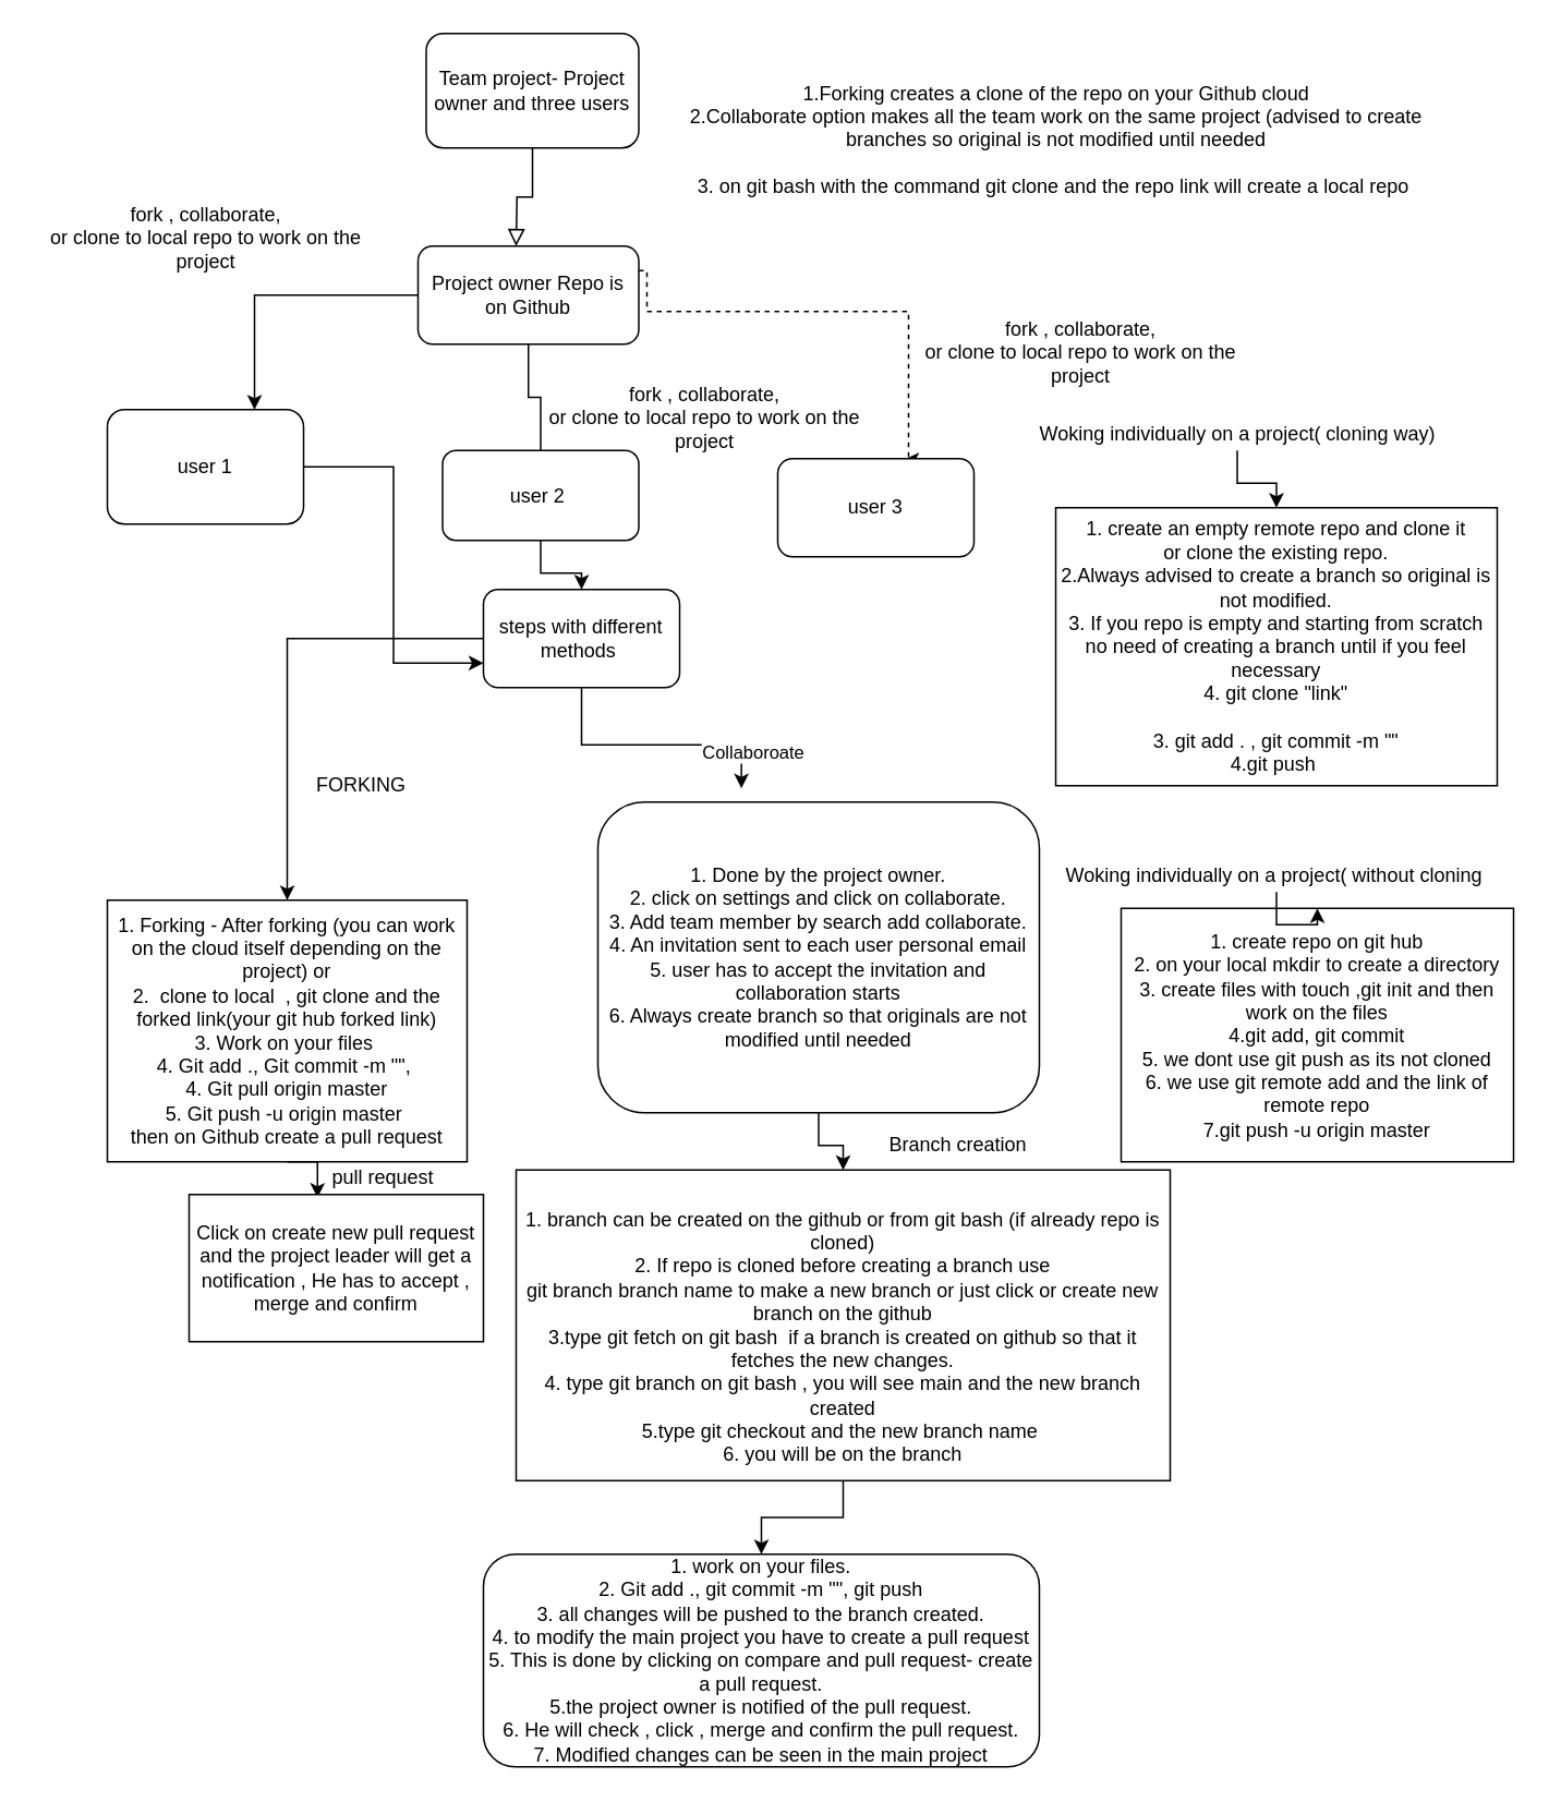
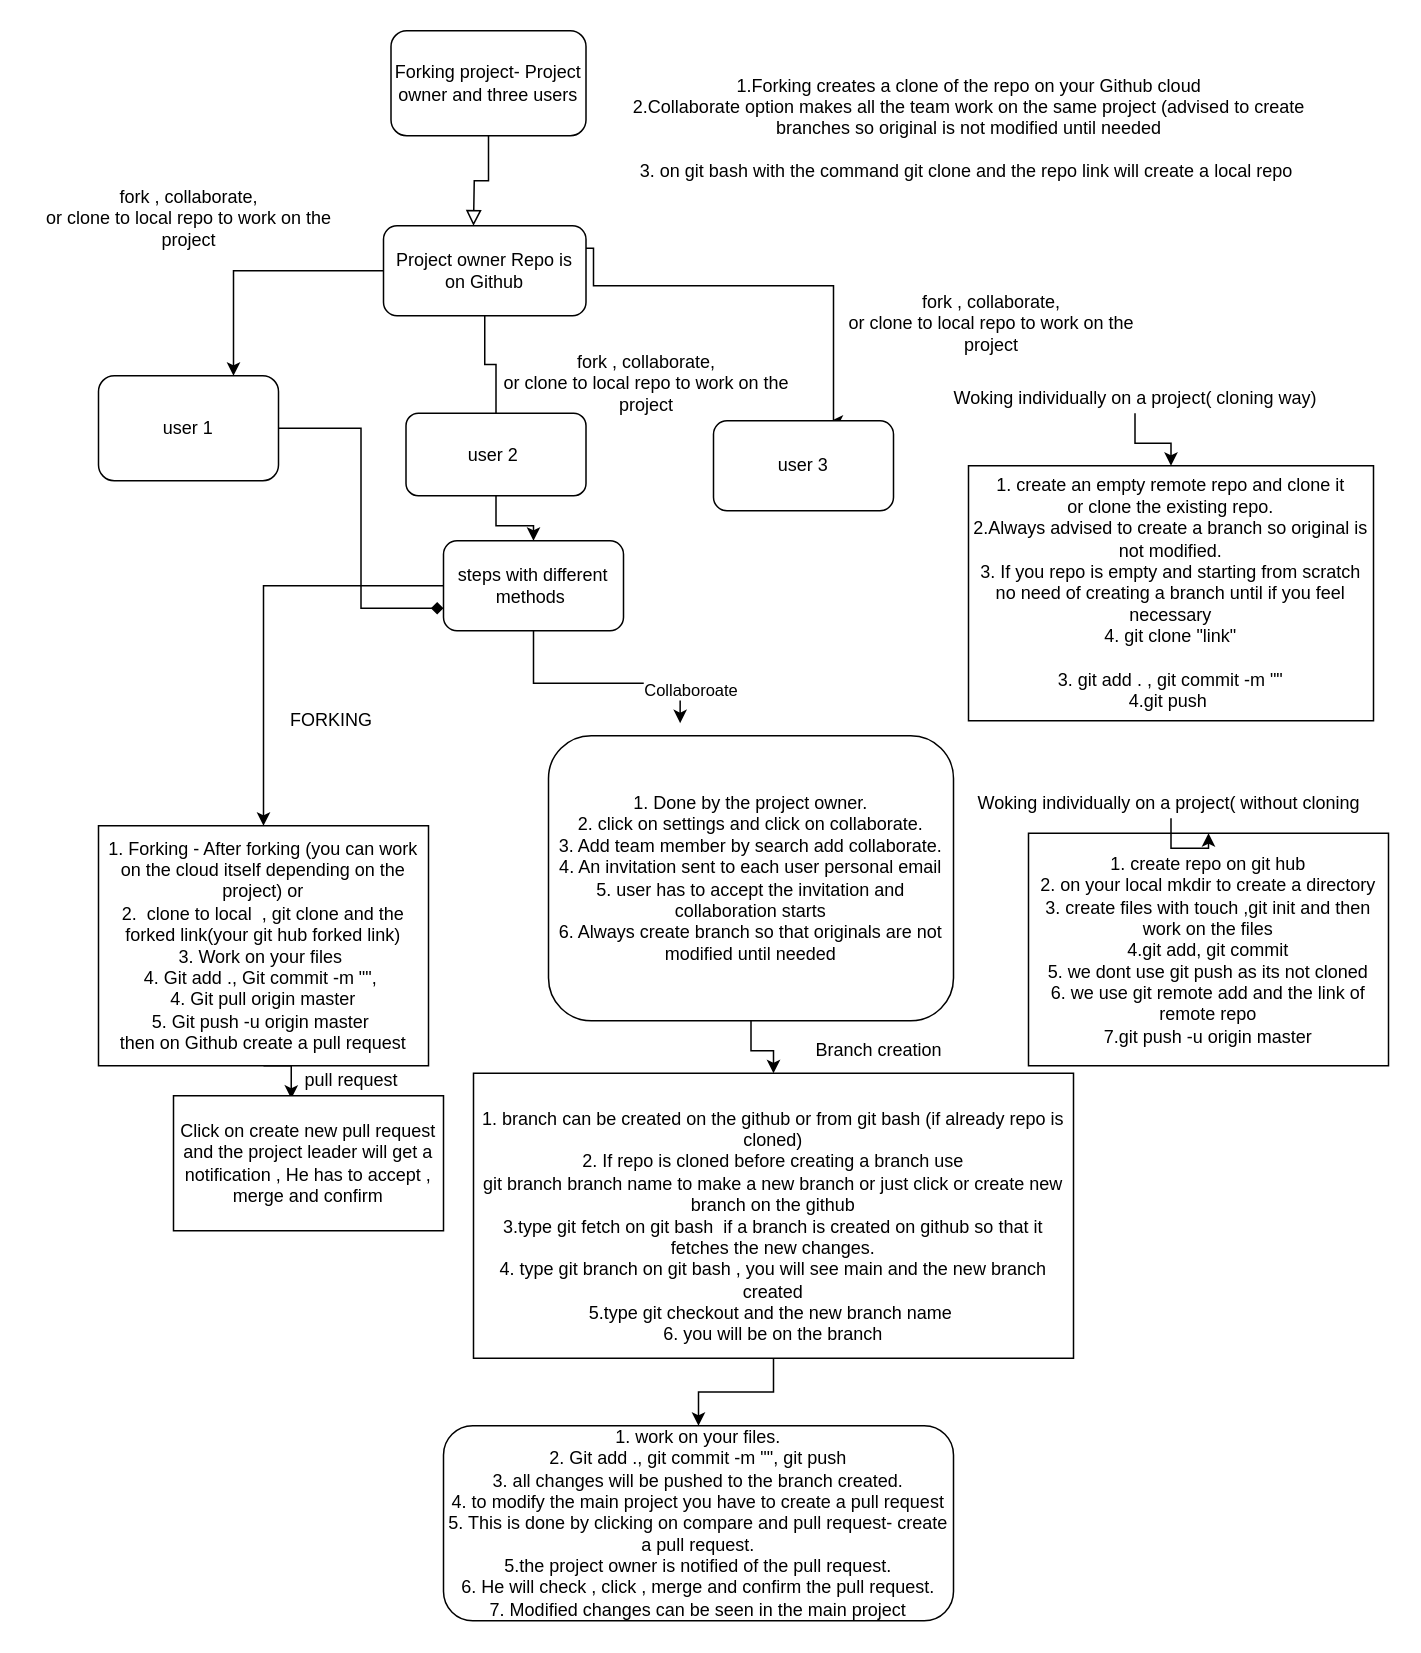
  <mxCell id="0" />
  <mxCell id="1" parent="0" />
  <mxCell id="2" value="" style="rounded=0;html=1;jettySize=auto;orthogonalLoop=1;fontSize=11;endArrow=block;endFill=0;endSize=8;strokeWidth=1;shadow=0;labelBackgroundColor=none;edgeStyle=orthogonalEdgeStyle;" parent="1" source="3" edge="1"><mxGeometry relative="1" as="geometry"><mxPoint x="315" y="150" as="targetPoint" /></mxGeometry></mxCell>
- <mxCell id="3" value="Team project- Project owner and three users" style="rounded=1;whiteSpace=wrap;html=1;fontSize=12;glass=0;strokeWidth=1;shadow=0;" parent="1" vertex="1"><mxGeometry x="260" y="20" width="130" height="70" as="geometry" /></mxCell>
- <mxCell id="4" style="edgeStyle=orthogonalEdgeStyle;rounded=0;orthogonalLoop=1;jettySize=auto;html=1;exitX=1;exitY=0.25;exitDx=0;exitDy=0;entryX=0.644;entryY=0.011;entryDx=0;entryDy=0;entryPerimeter=0;dashed=1;" parent="1" source="7" target="8" edge="1"><mxGeometry relative="1" as="geometry"><Array as="points"><mxPoint x="395" y="190" /><mxPoint x="555" y="190" /><mxPoint x="555" y="281" /></Array></mxGeometry></mxCell>
+ <mxCell id="3" value="Forking project- Project owner and three users" style="rounded=1;whiteSpace=wrap;html=1;fontSize=12;glass=0;strokeWidth=1;shadow=0;" parent="1" vertex="1"><mxGeometry x="260" y="20" width="130" height="70" as="geometry" /></mxCell>
+ <mxCell id="4" style="edgeStyle=orthogonalEdgeStyle;rounded=0;orthogonalLoop=1;jettySize=auto;html=1;exitX=1;exitY=0.25;exitDx=0;exitDy=0;entryX=0.644;entryY=0.011;entryDx=0;entryDy=0;entryPerimeter=0;" parent="1" source="7" target="8" edge="1"><mxGeometry relative="1" as="geometry"><Array as="points"><mxPoint x="395" y="190" /><mxPoint x="555" y="190" /><mxPoint x="555" y="281" /></Array></mxGeometry></mxCell>
  <mxCell id="5" style="edgeStyle=orthogonalEdgeStyle;rounded=0;orthogonalLoop=1;jettySize=auto;html=1;entryX=0.5;entryY=0;entryDx=0;entryDy=0;endArrow=none;" parent="1" source="7" target="10" edge="1"><mxGeometry relative="1" as="geometry" /></mxCell>
  <mxCell id="6" style="edgeStyle=orthogonalEdgeStyle;rounded=0;orthogonalLoop=1;jettySize=auto;html=1;entryX=0.75;entryY=0;entryDx=0;entryDy=0;" parent="1" source="7" target="12" edge="1"><mxGeometry relative="1" as="geometry"><mxPoint x="155" y="330" as="targetPoint" /></mxGeometry></mxCell>
  <mxCell id="7" value="Project owner Repo is on Github" style="rounded=1;whiteSpace=wrap;html=1;" parent="1" vertex="1"><mxGeometry x="255" y="150" width="135" height="60" as="geometry" /></mxCell>
  <mxCell id="8" value="user 3" style="rounded=1;whiteSpace=wrap;html=1;" parent="1" vertex="1"><mxGeometry x="475" y="280" width="120" height="60" as="geometry" /></mxCell>
  <mxCell id="9" value="" style="edgeStyle=orthogonalEdgeStyle;rounded=0;orthogonalLoop=1;jettySize=auto;html=1;" parent="1" source="10" target="23" edge="1"><mxGeometry relative="1" as="geometry" /></mxCell>
  <mxCell id="10" value="user 2&amp;nbsp;" style="rounded=1;whiteSpace=wrap;html=1;" parent="1" vertex="1"><mxGeometry x="270" y="275" width="120" height="55" as="geometry" /></mxCell>
- <mxCell id="11" style="edgeStyle=orthogonalEdgeStyle;rounded=0;orthogonalLoop=1;jettySize=auto;html=1;entryX=0;entryY=0.75;entryDx=0;entryDy=0;" parent="1" source="12" target="23" edge="1"><mxGeometry relative="1" as="geometry" /></mxCell>
+ <mxCell id="11" style="edgeStyle=orthogonalEdgeStyle;rounded=0;orthogonalLoop=1;jettySize=auto;html=1;entryX=0;entryY=0.75;entryDx=0;entryDy=0;endArrow=diamond;" parent="1" source="12" target="23" edge="1"><mxGeometry relative="1" as="geometry" /></mxCell>
  <mxCell id="12" value="user 1" style="rounded=1;whiteSpace=wrap;html=1;" parent="1" vertex="1"><mxGeometry x="65" y="250" width="120" height="70" as="geometry" /></mxCell>
  <mxCell id="13" value="1.Forking creates a clone of the repo on your Github cloud&lt;br&gt;2.Collaborate option makes all the team work on the same project (advised to create &lt;br&gt;branches so original is not modified until needed&lt;br&gt;&lt;br&gt;3. on git bash with the command git clone and the repo link will create a local repo&amp;nbsp;" style="text;html=1;align=center;verticalAlign=middle;resizable=0;points=[];autosize=1;strokeColor=none;fillColor=none;" parent="1" vertex="1"><mxGeometry x="415" y="45" width="460" height="80" as="geometry" /></mxCell>
  <mxCell id="14" value="fork , collaborate, &lt;br&gt;or clone to local repo to work on the&lt;br&gt;project" style="text;html=1;align=center;verticalAlign=middle;resizable=0;points=[];autosize=1;strokeColor=none;fillColor=none;" parent="1" vertex="1"><mxGeometry x="20" y="120" width="210" height="50" as="geometry" /></mxCell>
  <mxCell id="15" value="fork , collaborate, &lt;br&gt;or clone to local repo to work on the&lt;br&gt;project" style="text;html=1;align=center;verticalAlign=middle;resizable=0;points=[];autosize=1;strokeColor=none;fillColor=none;" parent="1" vertex="1"><mxGeometry x="555" y="190" width="210" height="50" as="geometry" /></mxCell>
  <mxCell id="16" value="fork , collaborate, &lt;br&gt;or clone to local repo to work on the&lt;br&gt;project" style="text;html=1;align=center;verticalAlign=middle;resizable=0;points=[];autosize=1;strokeColor=none;fillColor=none;" parent="1" vertex="1"><mxGeometry x="325" y="230" width="210" height="50" as="geometry" /></mxCell>
  <mxCell id="17" style="edgeStyle=orthogonalEdgeStyle;rounded=0;orthogonalLoop=1;jettySize=auto;html=1;exitX=0.5;exitY=1;exitDx=0;exitDy=0;entryX=0.436;entryY=0.022;entryDx=0;entryDy=0;entryPerimeter=0;" parent="1" source="18" target="19" edge="1"><mxGeometry relative="1" as="geometry" /></mxCell>
  <mxCell id="18" value="1. Forking - After forking (you can work on the cloud itself depending on the project) or&lt;br&gt;2.&amp;nbsp; clone to local&amp;nbsp; , git clone and the forked link(your git hub forked link)&lt;br&gt;3. Work on your files&amp;nbsp;&lt;br&gt;4. Git add ., Git commit -m &quot;&quot;,&amp;nbsp;&lt;br&gt;4. Git pull origin master&lt;br&gt;5. Git push -u origin master&amp;nbsp;&lt;br&gt;then on Github create a pull request" style="rounded=0;whiteSpace=wrap;html=1;" parent="1" vertex="1"><mxGeometry x="65" y="550" width="220" height="160" as="geometry" /></mxCell>
  <mxCell id="19" value="Click on create new pull request and the project leader will get a notification , He has to accept , merge and confirm" style="rounded=0;whiteSpace=wrap;html=1;" parent="1" vertex="1"><mxGeometry x="115" y="730" width="180" height="90" as="geometry" /></mxCell>
  <mxCell id="20" value="" style="edgeStyle=orthogonalEdgeStyle;rounded=0;orthogonalLoop=1;jettySize=auto;html=1;" parent="1" source="23" target="18" edge="1"><mxGeometry relative="1" as="geometry" /></mxCell>
  <mxCell id="21" style="edgeStyle=orthogonalEdgeStyle;rounded=0;orthogonalLoop=1;jettySize=auto;html=1;entryX=0.325;entryY=-0.044;entryDx=0;entryDy=0;entryPerimeter=0;" parent="1" source="23" target="25" edge="1"><mxGeometry relative="1" as="geometry" /></mxCell>
  <mxCell id="22" value="Collaboroate" style="edgeLabel;html=1;align=center;verticalAlign=middle;resizable=0;points=[];" parent="21" vertex="1" connectable="0"><mxGeometry x="0.249" y="7" relative="1" as="geometry"><mxPoint x="39" y="11" as="offset" /></mxGeometry></mxCell>
  <mxCell id="23" value="steps with different methods&amp;nbsp;" style="rounded=1;whiteSpace=wrap;html=1;" parent="1" vertex="1"><mxGeometry x="295" y="360" width="120" height="60" as="geometry" /></mxCell>
  <mxCell id="24" value="" style="edgeStyle=orthogonalEdgeStyle;rounded=0;orthogonalLoop=1;jettySize=auto;html=1;" edge="1" parent="1" source="25" target="28"><mxGeometry relative="1" as="geometry" /></mxCell>
  <mxCell id="25" value="1. Done by the project owner.&lt;br&gt;2. click on settings and click on collaborate.&lt;br&gt;3. Add team member by search add collaborate.&lt;br&gt;4. An invitation sent to each user personal email&lt;br&gt;5. user has to accept the invitation and collaboration starts&lt;br&gt;6. Always create branch so that originals are not modified until needed&lt;br&gt;" style="rounded=1;whiteSpace=wrap;html=1;" parent="1" vertex="1"><mxGeometry x="365" y="490" width="270" height="190" as="geometry" /></mxCell>
  <mxCell id="26" value="FORKING" style="text;html=1;align=center;verticalAlign=middle;resizable=0;points=[];autosize=1;strokeColor=none;fillColor=none;" parent="1" vertex="1"><mxGeometry x="185" y="470" width="70" height="20" as="geometry" /></mxCell>
  <mxCell id="27" value="" style="edgeStyle=orthogonalEdgeStyle;rounded=0;orthogonalLoop=1;jettySize=auto;html=1;" edge="1" parent="1" source="28" target="29"><mxGeometry relative="1" as="geometry" /></mxCell>
  <mxCell id="28" value="&lt;br&gt;1. branch can be created on the github or from git bash (if already repo is cloned)&lt;br&gt;2. If repo is cloned before creating a branch use&lt;br&gt;git branch branch name to make a new branch or just click or create new branch on the github&lt;br&gt;3.type git fetch on git bash&amp;nbsp; if a branch is created on github so that it fetches the new changes.&lt;br&gt;4. type git branch on git bash , you will see main and the new branch created&lt;br&gt;5.type git checkout and the new branch name&amp;nbsp;&lt;br&gt;6. you will be on the branch" style="rounded=0;whiteSpace=wrap;html=1;" vertex="1" parent="1"><mxGeometry x="315" y="715" width="400" height="190" as="geometry" /></mxCell>
  <mxCell id="29" value="1. work on your files.&lt;br&gt;2. Git add ., git commit -m &quot;&quot;, git push&lt;br&gt;3. all changes will be pushed to the branch created.&lt;br&gt;4. to modify the main project you have to create a pull request&lt;br&gt;5. This is done by clicking on compare and pull request- create a pull request.&lt;br&gt;5.the project owner is notified of the pull request.&lt;br&gt;6. He will check , click , merge and confirm the pull request.&lt;br&gt;7. Modified changes can be seen in the main project" style="rounded=1;whiteSpace=wrap;html=1;" vertex="1" parent="1"><mxGeometry x="295" y="950" width="340" height="130" as="geometry" /></mxCell>
  <mxCell id="30" value="Branch creation" style="text;html=1;align=center;verticalAlign=middle;resizable=0;points=[];autosize=1;strokeColor=none;fillColor=none;" vertex="1" parent="1"><mxGeometry x="535" y="690" width="100" height="20" as="geometry" /></mxCell>
  <mxCell id="31" value="&amp;nbsp; &amp;nbsp; &amp;nbsp;pull request" style="text;html=1;align=center;verticalAlign=middle;resizable=0;points=[];autosize=1;strokeColor=none;fillColor=none;" vertex="1" parent="1"><mxGeometry x="180" y="710" width="90" height="20" as="geometry" /></mxCell>
  <mxCell id="32" value="1. create an empty remote repo and clone it&lt;br&gt;or clone the existing repo.&lt;br&gt;2.Always advised to create a branch so original is not modified.&lt;br&gt;3. If you repo is empty and starting from scratch no need of creating a branch until if you feel necessary&lt;br&gt;4. git clone &quot;link&quot;&lt;br&gt;&lt;br&gt;3. git add . , git commit -m &quot;&quot;&lt;br&gt;4.git push&amp;nbsp;&lt;br&gt;" style="rounded=0;whiteSpace=wrap;html=1;" vertex="1" parent="1"><mxGeometry x="645" y="310" width="270" height="170" as="geometry" /></mxCell>
  <mxCell id="33" value="" style="edgeStyle=orthogonalEdgeStyle;rounded=0;orthogonalLoop=1;jettySize=auto;html=1;" edge="1" parent="1" source="34" target="32"><mxGeometry relative="1" as="geometry" /></mxCell>
  <mxCell id="34" value="Woking individually on a project( cloning way)" style="text;html=1;align=center;verticalAlign=middle;resizable=0;points=[];autosize=1;strokeColor=none;fillColor=none;" vertex="1" parent="1"><mxGeometry x="626" y="255" width="260" height="20" as="geometry" /></mxCell>
  <mxCell id="35" value="1. create repo on git hub&lt;br&gt;2. on your local mkdir to create a directory&lt;br&gt;3. create files with touch ,git init and then work on the files&lt;br&gt;4.git add, git commit&lt;br&gt;5. we dont use git push as its not cloned&lt;br&gt;6. we use git remote add and the link of remote repo&lt;br&gt;7.git push -u origin master&lt;br&gt;" style="rounded=0;whiteSpace=wrap;html=1;" vertex="1" parent="1"><mxGeometry x="685" y="555" width="240" height="155" as="geometry" /></mxCell>
  <mxCell id="36" value="" style="edgeStyle=orthogonalEdgeStyle;rounded=0;orthogonalLoop=1;jettySize=auto;html=1;" edge="1" parent="1" source="37" target="35"><mxGeometry relative="1" as="geometry" /></mxCell>
  <mxCell id="37" value="Woking individually on a project( without cloning&amp;nbsp;" style="text;html=1;align=center;verticalAlign=middle;resizable=0;points=[];autosize=1;strokeColor=none;fillColor=none;" vertex="1" parent="1"><mxGeometry x="645" y="525" width="270" height="20" as="geometry" /></mxCell>
